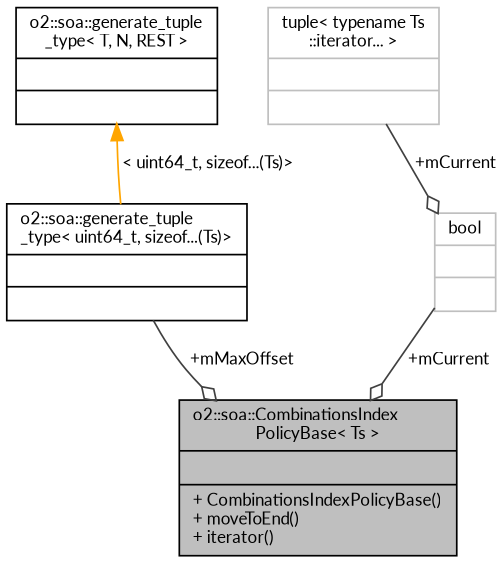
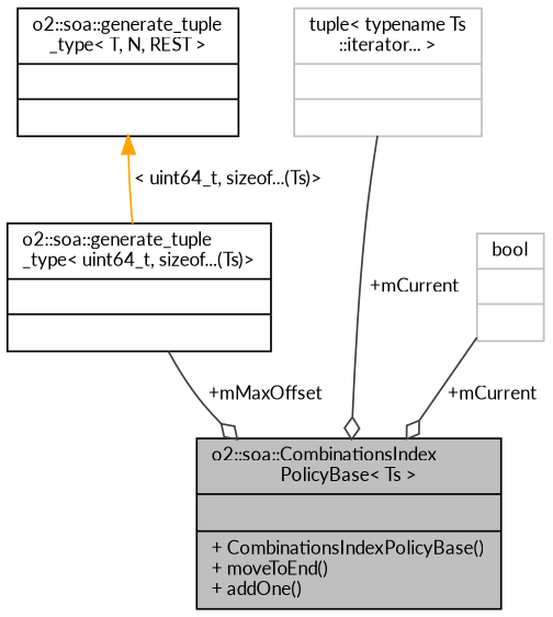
  digraph {
    fontname=Lato
    node [color=black fontname=Lato fontsize=10 shape=record]
    edge [arrowhead=odiamond color=grey25 fontname=Lato fontsize=10 labelfontname=Helvetica labelfontsize=10 style=solid]
-   n1 [fillcolor=grey75 fontcolor=black height=0.2 label="{o2::soa::CombinationsIndex\lPolicyBase\< Ts \>\n||+ CombinationsIndexPolicyBase()\l+ moveToEnd()\l+ iterator()\l}" style=filled width=0.4]
+   n1 [fillcolor=grey75 fontcolor=black height=0.2 label="{o2::soa::CombinationsIndex\lPolicyBase\< Ts \>\n||+ CombinationsIndexPolicyBase()\l+ moveToEnd()\l+ addOne()\l}" style=filled width=0.4]
    n2 [height=0.2 label="{o2::soa::generate_tuple\l_type\< uint64_t, sizeof...(Ts)\>\n||}" width=0.4]
    n3 [height=0.2 label="{o2::soa::generate_tuple\l_type\< T, N, REST \>\n||}" width=0.4]
    n4 [color=grey75 height=0.2 label="{tuple\< typename Ts\l::iterator... \>\n||}" width=0.4]
    n5 [color=grey75 height=0.2 label="{bool\n||}" width=0.4]
    n2 -> n1 [label=" +mMaxOffset"]
    n3 -> n2 [color=orange dir=back label=" \< uint64_t, sizeof...(Ts)\>" arrowhead=""]
-   n4 -> n5 [label=" +mCurrent"]
+   n4 -> n1 [label=" +mCurrent"]
    n5 -> n1 [label=" +mCurrent"]
  }
